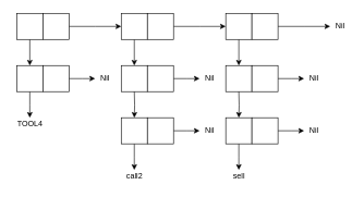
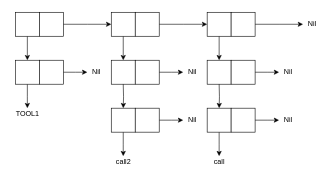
  <mxCell id="0" />
  <mxCell id="1" parent="0" />
  <mxCell id="2" style="edgeStyle=orthogonalEdgeStyle;rounded=0;orthogonalLoop=1;jettySize=auto;html=1;exitX=0.5;exitY=1;exitDx=0;exitDy=0;entryX=0.5;entryY=0;entryDx=0;entryDy=0;" edge="1" parent="1" source="3" target="7"><mxGeometry relative="1" as="geometry" /></mxCell>
  <mxCell id="3" value="" style="rounded=0;whiteSpace=wrap;html=1;" vertex="1" parent="1"><mxGeometry x="25" y="20" width="40" height="40" as="geometry" /></mxCell>
  <mxCell id="4" style="edgeStyle=orthogonalEdgeStyle;rounded=0;orthogonalLoop=1;jettySize=auto;html=1;exitX=1;exitY=0.5;exitDx=0;exitDy=0;" edge="1" parent="1" source="5"><mxGeometry relative="1" as="geometry"><mxPoint x="185" y="40" as="targetPoint" /></mxGeometry></mxCell>
  <mxCell id="5" value="" style="rounded=0;whiteSpace=wrap;html=1;" vertex="1" parent="1"><mxGeometry x="65" y="20" width="40" height="40" as="geometry" /></mxCell>
  <mxCell id="6" style="edgeStyle=orthogonalEdgeStyle;rounded=0;orthogonalLoop=1;jettySize=auto;html=1;exitX=0.5;exitY=1;exitDx=0;exitDy=0;" edge="1" parent="1" source="7"><mxGeometry relative="1" as="geometry"><mxPoint x="45" y="180" as="targetPoint" /></mxGeometry></mxCell>
  <mxCell id="7" value="" style="rounded=0;whiteSpace=wrap;html=1;" vertex="1" parent="1"><mxGeometry x="25" y="100" width="40" height="40" as="geometry" /></mxCell>
  <mxCell id="8" style="edgeStyle=orthogonalEdgeStyle;rounded=0;orthogonalLoop=1;jettySize=auto;html=1;exitX=1;exitY=0.5;exitDx=0;exitDy=0;" edge="1" parent="1" source="9"><mxGeometry relative="1" as="geometry"><mxPoint x="145" y="120" as="targetPoint" /></mxGeometry></mxCell>
  <mxCell id="9" value="" style="rounded=0;whiteSpace=wrap;html=1;" vertex="1" parent="1"><mxGeometry x="65" y="100" width="40" height="40" as="geometry" /></mxCell>
- <mxCell id="10" value="TOOL4" style="text;html=1;align=center;verticalAlign=middle;resizable=0;points=[];autosize=1;" vertex="1" parent="1"><mxGeometry x="20" y="180" width="50" height="20" as="geometry" /></mxCell>
+ <mxCell id="10" value="TOOL1" style="text;html=1;align=center;verticalAlign=middle;resizable=0;points=[];autosize=1;" vertex="1" parent="1"><mxGeometry x="20" y="180" width="50" height="20" as="geometry" /></mxCell>
  <mxCell id="11" value="Nil" style="text;html=1;align=center;verticalAlign=middle;resizable=0;points=[];autosize=1;" vertex="1" parent="1"><mxGeometry x="145" y="110" width="30" height="20" as="geometry" /></mxCell>
  <mxCell id="12" style="edgeStyle=orthogonalEdgeStyle;rounded=0;orthogonalLoop=1;jettySize=auto;html=1;exitX=0.5;exitY=1;exitDx=0;exitDy=0;entryX=0.5;entryY=0;entryDx=0;entryDy=0;" edge="1" parent="1" source="13" target="16"><mxGeometry relative="1" as="geometry" /></mxCell>
  <mxCell id="13" value="" style="rounded=0;whiteSpace=wrap;html=1;" vertex="1" parent="1"><mxGeometry x="185" y="20" width="40" height="40" as="geometry" /></mxCell>
  <mxCell id="14" style="edgeStyle=orthogonalEdgeStyle;rounded=0;orthogonalLoop=1;jettySize=auto;html=1;exitX=1;exitY=0.5;exitDx=0;exitDy=0;" edge="1" parent="1" source="15"><mxGeometry relative="1" as="geometry"><mxPoint x="345" y="40" as="targetPoint" /></mxGeometry></mxCell>
  <mxCell id="15" value="" style="rounded=0;whiteSpace=wrap;html=1;" vertex="1" parent="1"><mxGeometry x="225" y="20" width="40" height="40" as="geometry" /></mxCell>
  <mxCell id="16" value="" style="rounded=0;whiteSpace=wrap;html=1;" vertex="1" parent="1"><mxGeometry x="185" y="100" width="40" height="40" as="geometry" /></mxCell>
  <mxCell id="17" style="edgeStyle=orthogonalEdgeStyle;rounded=0;orthogonalLoop=1;jettySize=auto;html=1;exitX=1;exitY=0.5;exitDx=0;exitDy=0;" edge="1" parent="1" source="18"><mxGeometry relative="1" as="geometry"><mxPoint x="305" y="120" as="targetPoint" /></mxGeometry></mxCell>
  <mxCell id="18" value="" style="rounded=0;whiteSpace=wrap;html=1;" vertex="1" parent="1"><mxGeometry x="225" y="100" width="40" height="40" as="geometry" /></mxCell>
  <mxCell id="19" style="edgeStyle=orthogonalEdgeStyle;rounded=0;orthogonalLoop=1;jettySize=auto;html=1;exitX=0.5;exitY=1;exitDx=0;exitDy=0;entryX=0.5;entryY=0;entryDx=0;entryDy=0;" edge="1" parent="1" target="21"><mxGeometry relative="1" as="geometry"><mxPoint x="205" y="140" as="sourcePoint" /></mxGeometry></mxCell>
  <mxCell id="20" style="edgeStyle=orthogonalEdgeStyle;rounded=0;orthogonalLoop=1;jettySize=auto;html=1;exitX=0.5;exitY=1;exitDx=0;exitDy=0;" edge="1" parent="1" source="21"><mxGeometry relative="1" as="geometry"><mxPoint x="205" y="260" as="targetPoint" /></mxGeometry></mxCell>
  <mxCell id="21" value="" style="rounded=0;whiteSpace=wrap;html=1;" vertex="1" parent="1"><mxGeometry x="185" y="180" width="40" height="40" as="geometry" /></mxCell>
  <mxCell id="22" style="edgeStyle=orthogonalEdgeStyle;rounded=0;orthogonalLoop=1;jettySize=auto;html=1;exitX=1;exitY=0.5;exitDx=0;exitDy=0;" edge="1" parent="1" source="23"><mxGeometry relative="1" as="geometry"><mxPoint x="305" y="200" as="targetPoint" /></mxGeometry></mxCell>
  <mxCell id="23" value="" style="rounded=0;whiteSpace=wrap;html=1;" vertex="1" parent="1"><mxGeometry x="225" y="180" width="40" height="40" as="geometry" /></mxCell>
  <mxCell id="24" value="call2" style="text;html=1;align=center;verticalAlign=middle;resizable=0;points=[];autosize=1;" vertex="1" parent="1"><mxGeometry x="185" y="260" width="40" height="20" as="geometry" /></mxCell>
  <mxCell id="25" value="Nil" style="text;html=1;align=center;verticalAlign=middle;resizable=0;points=[];autosize=1;" vertex="1" parent="1"><mxGeometry x="305" y="190" width="30" height="20" as="geometry" /></mxCell>
  <mxCell id="26" value="Nil" style="text;html=1;align=center;verticalAlign=middle;resizable=0;points=[];autosize=1;" vertex="1" parent="1"><mxGeometry x="305" y="110" width="30" height="20" as="geometry" /></mxCell>
  <mxCell id="27" style="edgeStyle=orthogonalEdgeStyle;rounded=0;orthogonalLoop=1;jettySize=auto;html=1;exitX=0.5;exitY=1;exitDx=0;exitDy=0;entryX=0.5;entryY=0;entryDx=0;entryDy=0;" edge="1" parent="1" source="28" target="31"><mxGeometry relative="1" as="geometry" /></mxCell>
  <mxCell id="28" value="" style="rounded=0;whiteSpace=wrap;html=1;" vertex="1" parent="1"><mxGeometry x="345" y="20" width="40" height="40" as="geometry" /></mxCell>
  <mxCell id="29" style="edgeStyle=orthogonalEdgeStyle;rounded=0;orthogonalLoop=1;jettySize=auto;html=1;exitX=1;exitY=0.5;exitDx=0;exitDy=0;" edge="1" parent="1" source="30"><mxGeometry relative="1" as="geometry"><mxPoint x="505" y="40" as="targetPoint" /></mxGeometry></mxCell>
  <mxCell id="30" value="" style="rounded=0;whiteSpace=wrap;html=1;" vertex="1" parent="1"><mxGeometry x="385" y="20" width="40" height="40" as="geometry" /></mxCell>
  <mxCell id="31" value="" style="rounded=0;whiteSpace=wrap;html=1;" vertex="1" parent="1"><mxGeometry x="345" y="100" width="40" height="40" as="geometry" /></mxCell>
  <mxCell id="32" style="edgeStyle=orthogonalEdgeStyle;rounded=0;orthogonalLoop=1;jettySize=auto;html=1;exitX=1;exitY=0.5;exitDx=0;exitDy=0;" edge="1" parent="1" source="33"><mxGeometry relative="1" as="geometry"><mxPoint x="465" y="120" as="targetPoint" /></mxGeometry></mxCell>
  <mxCell id="33" value="" style="rounded=0;whiteSpace=wrap;html=1;" vertex="1" parent="1"><mxGeometry x="385" y="100" width="40" height="40" as="geometry" /></mxCell>
  <mxCell id="34" style="edgeStyle=orthogonalEdgeStyle;rounded=0;orthogonalLoop=1;jettySize=auto;html=1;exitX=0.5;exitY=1;exitDx=0;exitDy=0;entryX=0.5;entryY=0;entryDx=0;entryDy=0;" edge="1" parent="1" target="36"><mxGeometry relative="1" as="geometry"><mxPoint x="365" y="140" as="sourcePoint" /></mxGeometry></mxCell>
  <mxCell id="35" style="edgeStyle=orthogonalEdgeStyle;rounded=0;orthogonalLoop=1;jettySize=auto;html=1;exitX=0.5;exitY=1;exitDx=0;exitDy=0;" edge="1" parent="1" source="36"><mxGeometry relative="1" as="geometry"><mxPoint x="365" y="260" as="targetPoint" /></mxGeometry></mxCell>
  <mxCell id="36" value="" style="rounded=0;whiteSpace=wrap;html=1;" vertex="1" parent="1"><mxGeometry x="345" y="180" width="40" height="40" as="geometry" /></mxCell>
  <mxCell id="37" style="edgeStyle=orthogonalEdgeStyle;rounded=0;orthogonalLoop=1;jettySize=auto;html=1;exitX=1;exitY=0.5;exitDx=0;exitDy=0;" edge="1" parent="1" source="38"><mxGeometry relative="1" as="geometry"><mxPoint x="465" y="200" as="targetPoint" /></mxGeometry></mxCell>
  <mxCell id="38" value="" style="rounded=0;whiteSpace=wrap;html=1;" vertex="1" parent="1"><mxGeometry x="385" y="180" width="40" height="40" as="geometry" /></mxCell>
- <mxCell id="39" value="sell" style="text;html=1;align=center;verticalAlign=middle;resizable=0;points=[];autosize=1;" vertex="1" parent="1"><mxGeometry x="350" y="260" width="30" height="20" as="geometry" /></mxCell>
+ <mxCell id="39" value="call" style="text;html=1;align=center;verticalAlign=middle;resizable=0;points=[];autosize=1;" vertex="1" parent="1"><mxGeometry x="350" y="260" width="30" height="20" as="geometry" /></mxCell>
  <mxCell id="40" value="Nil" style="text;html=1;align=center;verticalAlign=middle;resizable=0;points=[];autosize=1;" vertex="1" parent="1"><mxGeometry x="465" y="190" width="30" height="20" as="geometry" /></mxCell>
  <mxCell id="41" value="Nil" style="text;html=1;align=center;verticalAlign=middle;resizable=0;points=[];autosize=1;" vertex="1" parent="1"><mxGeometry x="465" y="110" width="30" height="20" as="geometry" /></mxCell>
  <mxCell id="42" value="Nil" style="text;html=1;align=center;verticalAlign=middle;resizable=0;points=[];autosize=1;" vertex="1" parent="1"><mxGeometry x="505" y="30" width="30" height="20" as="geometry" /></mxCell>
